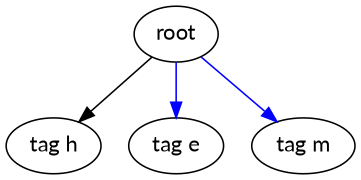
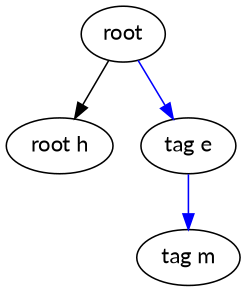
  digraph {
    fontname=Lato
    node [fontname=Lato]
    edge [color=blue fontname=Lato]
    n1 [label=root]
-   n2 [label="tag h"]
+   n2 [label="root h"]
    n3 [label="tag e"]
    n4 [label="tag m"]
    n1 -> n2 [color=black]
    n1 -> n3
-   n1 -> n4
+   n3 -> n4
  }
